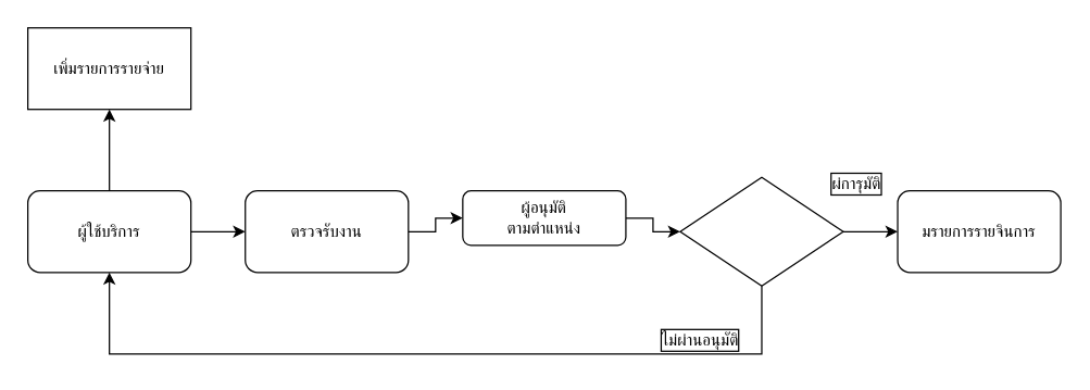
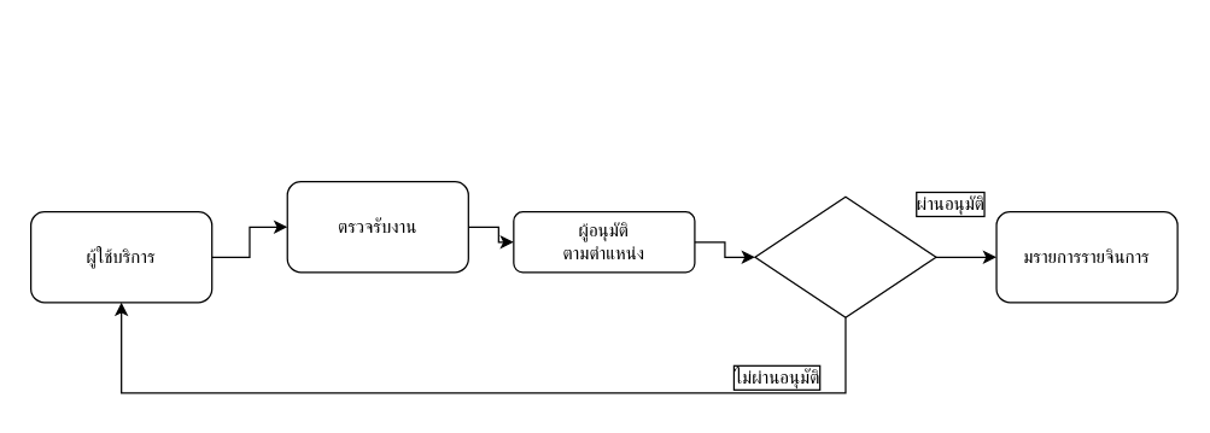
  <mxCell id="0" />
  <mxCell id="1" parent="0" />
- <mxCell id="2" value="" style="edgeStyle=orthogonalEdgeStyle;rounded=0;orthogonalLoop=1;jettySize=auto;html=1;" parent="1" source="4" target="5" edge="1"><mxGeometry relative="1" as="geometry" /></mxCell>
  <mxCell id="3" value="" style="edgeStyle=orthogonalEdgeStyle;rounded=0;orthogonalLoop=1;jettySize=auto;html=1;" edge="1" parent="1" source="4" target="15"><mxGeometry relative="1" as="geometry" /></mxCell>
  <mxCell id="4" value="ผู้ใช้บริการ" style="rounded=1;whiteSpace=wrap;html=1;" parent="1" vertex="1"><mxGeometry x="20" y="140" width="120" height="60" as="geometry" /></mxCell>
- <mxCell id="5" value="เพิ่มรายการรายจ่าย" style="rounded=0;whiteSpace=wrap;html=1;" parent="1" vertex="1"><mxGeometry x="20" y="20" width="120" height="60" as="geometry" /></mxCell>
- <mxCell id="6" value="ผ่การุมัติ" style="text;html=1;align=center;verticalAlign=middle;whiteSpace=wrap;rounded=0;labelBorderColor=default;textShadow=0;" parent="1" vertex="1"><mxGeometry x="600" y="120" width="60" height="30" as="geometry" /></mxCell>
+ <mxCell id="6" value="ผ่านอนุมัติ" style="text;html=1;align=center;verticalAlign=middle;whiteSpace=wrap;rounded=0;labelBorderColor=default;textShadow=0;" parent="1" vertex="1"><mxGeometry x="600" y="120" width="60" height="30" as="geometry" /></mxCell>
  <mxCell id="7" value="" style="edgeStyle=orthogonalEdgeStyle;rounded=0;orthogonalLoop=1;jettySize=auto;html=1;" parent="1" source="8" target="11" edge="1"><mxGeometry relative="1" as="geometry" /></mxCell>
  <mxCell id="8" value="ผู้อนุมัติ&lt;br&gt;ตามตำแหน่ง" style="rounded=1;whiteSpace=wrap;html=1;" parent="1" vertex="1"><mxGeometry x="340" y="140" width="120" height="40" as="geometry" /></mxCell>
  <mxCell id="9" value="" style="edgeStyle=orthogonalEdgeStyle;rounded=0;orthogonalLoop=1;jettySize=auto;html=1;" edge="1" parent="1" source="11" target="12"><mxGeometry relative="1" as="geometry" /></mxCell>
  <mxCell id="10" style="edgeStyle=orthogonalEdgeStyle;rounded=0;orthogonalLoop=1;jettySize=auto;html=1;entryX=0.5;entryY=1;entryDx=0;entryDy=0;" edge="1" parent="1" source="11" target="4"><mxGeometry relative="1" as="geometry"><Array as="points"><mxPoint x="560" y="260" /><mxPoint x="80" y="260" /></Array></mxGeometry></mxCell>
  <mxCell id="11" value="" style="rhombus;whiteSpace=wrap;html=1;" parent="1" vertex="1"><mxGeometry x="500" y="130" width="120" height="80" as="geometry" /></mxCell>
  <mxCell id="12" value="มรายการรายจินการ" style="rounded=1;whiteSpace=wrap;html=1;" parent="1" vertex="1"><mxGeometry x="660" y="140" width="120" height="60" as="geometry" /></mxCell>
  <mxCell id="13" value="ไม่ผ่านอนุมัติ" style="text;html=1;align=center;verticalAlign=middle;whiteSpace=wrap;rounded=0;labelBorderColor=default;textShadow=0;" parent="1" vertex="1"><mxGeometry x="460" y="235" width="110" height="30" as="geometry" /></mxCell>
  <mxCell id="14" value="" style="edgeStyle=orthogonalEdgeStyle;rounded=0;orthogonalLoop=1;jettySize=auto;html=1;" edge="1" parent="1" source="15" target="8"><mxGeometry relative="1" as="geometry" /></mxCell>
- <mxCell id="15" value="ตรวจรับงาน" style="rounded=1;whiteSpace=wrap;html=1;" vertex="1" parent="1"><mxGeometry x="180" y="140" width="120" height="60" as="geometry" /></mxCell>
+ <mxCell id="15" value="ตรวจรับงาน" style="rounded=1;whiteSpace=wrap;html=1;" vertex="1" parent="1"><mxGeometry x="190" y="120" width="120" height="60" as="geometry" /></mxCell>
